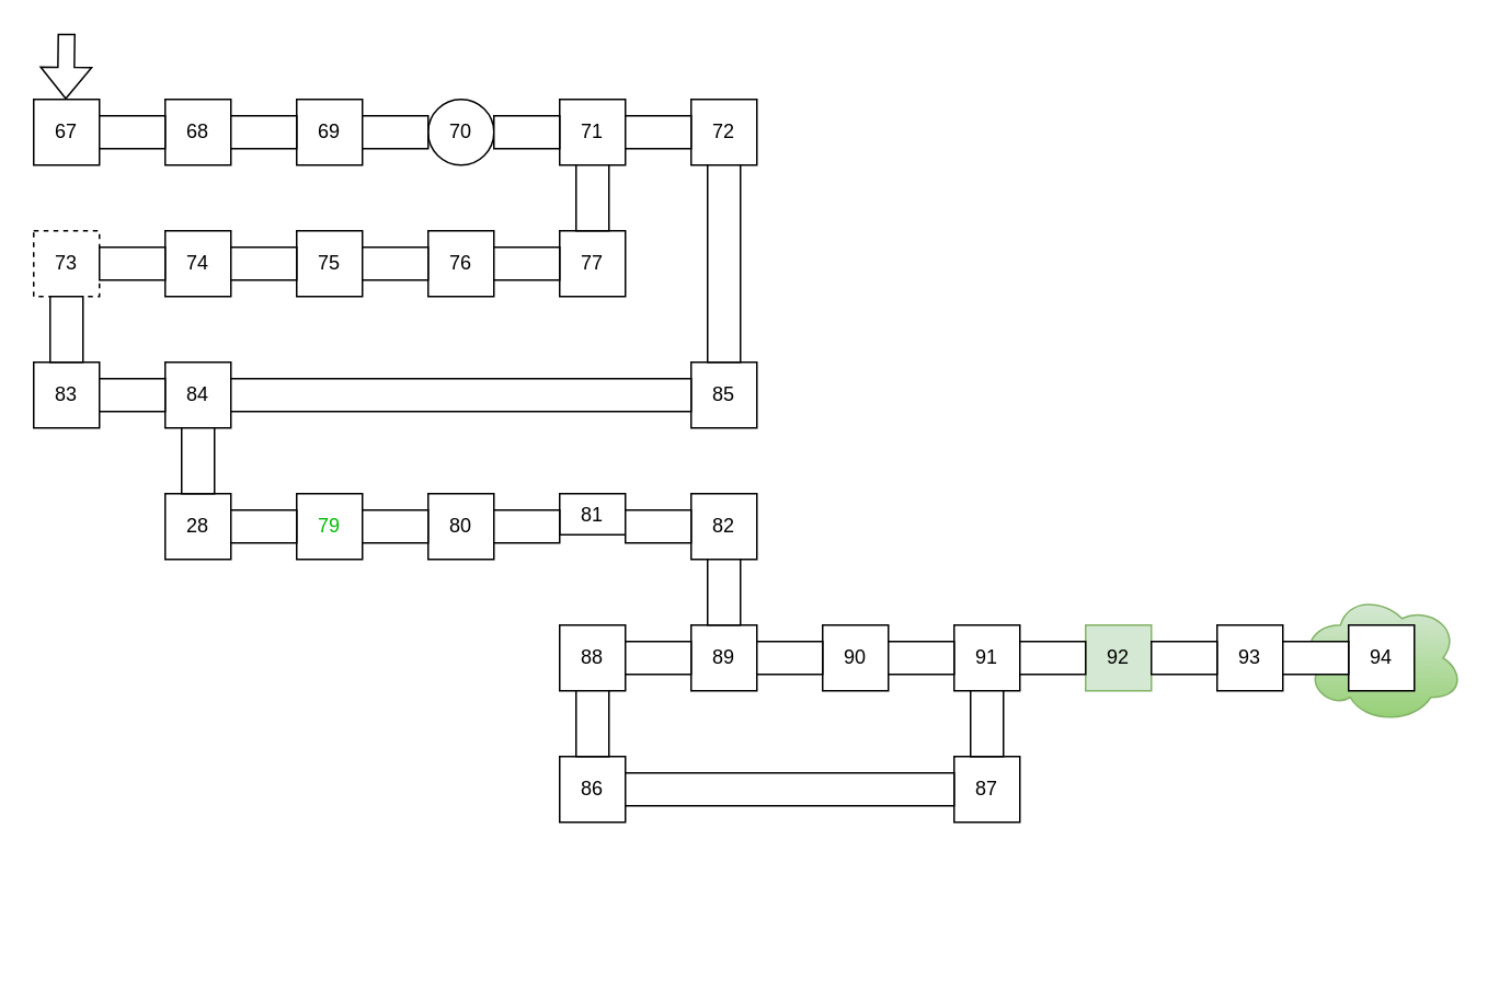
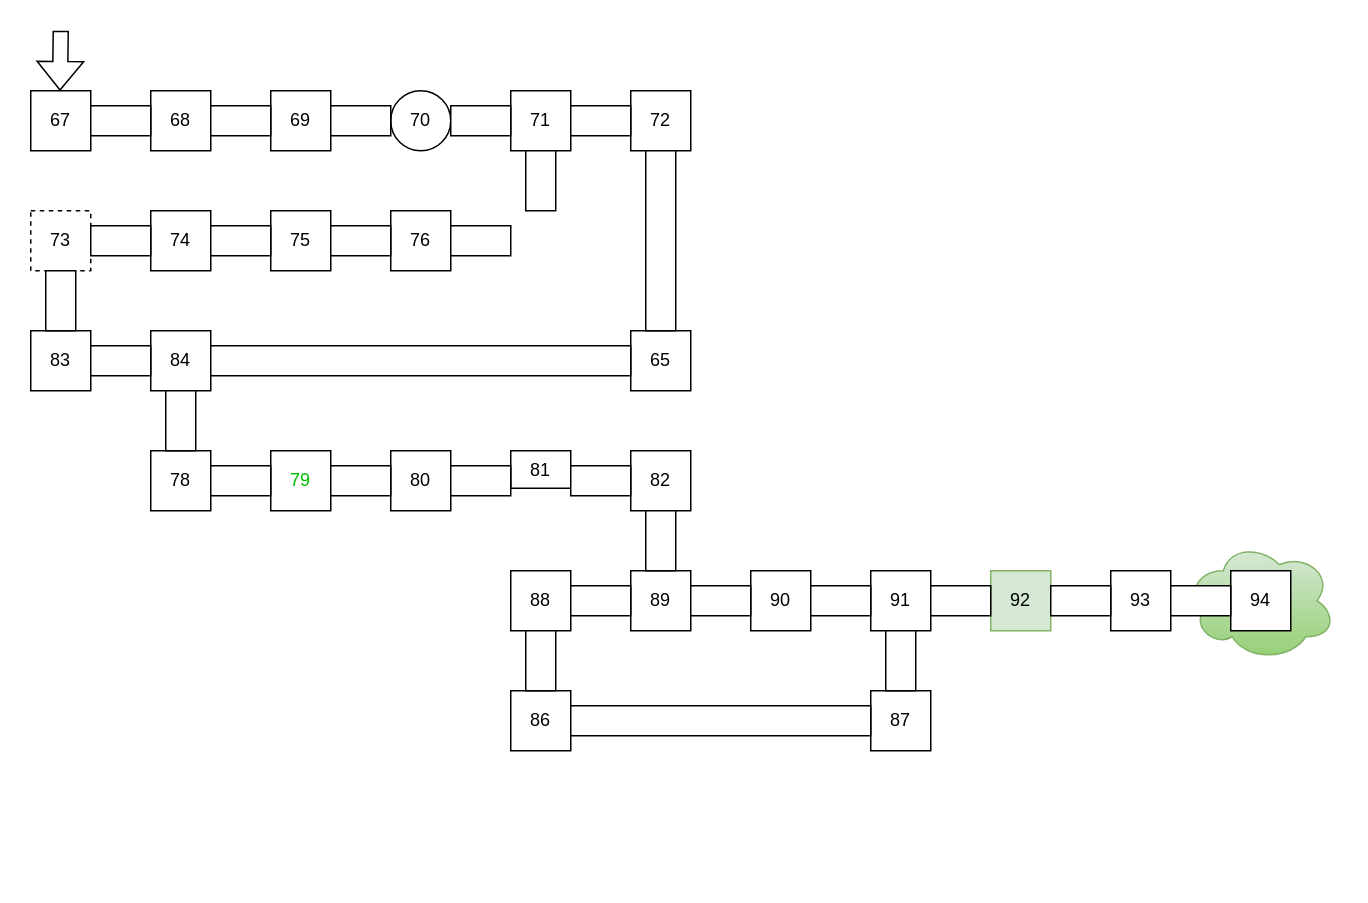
  <mxCell id="0" />
  <mxCell id="1" parent="0" />
  <mxCell id="2" value="" style="ellipse;shape=cloud;whiteSpace=wrap;html=1;fillColor=#d5e8d4;gradientColor=#97d077;strokeColor=#82b366;" vertex="1" parent="1"><mxGeometry x="790" y="360" width="100" height="80" as="geometry" /></mxCell>
  <mxCell id="3" value="67" style="rounded=0;whiteSpace=wrap;html=1;" vertex="1" parent="1"><mxGeometry y="60" width="40" height="40" as="geometry" x="20" /></mxCell>
  <mxCell id="4" value="68" style="rounded=0;whiteSpace=wrap;html=1;" vertex="1" parent="1"><mxGeometry x="100" y="60" width="40" height="40" as="geometry" /></mxCell>
  <mxCell id="5" value="69" style="rounded=0;whiteSpace=wrap;html=1;" vertex="1" parent="1"><mxGeometry x="180" y="60" width="40" height="40" as="geometry" /></mxCell>
  <mxCell id="6" value="70" style="ellipse;whiteSpace=wrap;html=1;" vertex="1" parent="1"><mxGeometry x="260" y="60" width="40" height="40" as="geometry" /></mxCell>
  <mxCell id="7" value="71" style="rounded=0;whiteSpace=wrap;html=1;" vertex="1" parent="1"><mxGeometry x="340" y="60" width="40" height="40" as="geometry" /></mxCell>
  <mxCell id="8" value="72" style="rounded=0;whiteSpace=wrap;html=1;" vertex="1" parent="1"><mxGeometry x="420" y="60" width="40" height="40" as="geometry" /></mxCell>
  <mxCell id="9" value="73" style="rounded=0;whiteSpace=wrap;html=1;dashed=1;" vertex="1" parent="1"><mxGeometry y="140" width="40" height="40" as="geometry" x="20" /></mxCell>
  <mxCell id="10" value="74" style="rounded=0;whiteSpace=wrap;html=1;" vertex="1" parent="1"><mxGeometry x="100" y="140" width="40" height="40" as="geometry" /></mxCell>
  <mxCell id="11" value="75" style="rounded=0;whiteSpace=wrap;html=1;" vertex="1" parent="1"><mxGeometry x="180" y="140" width="40" height="40" as="geometry" /></mxCell>
  <mxCell id="12" value="76" style="rounded=0;whiteSpace=wrap;html=1;" vertex="1" parent="1"><mxGeometry x="260" y="140" width="40" height="40" as="geometry" /></mxCell>
- <mxCell id="13" value="77" style="rounded=0;whiteSpace=wrap;html=1;" vertex="1" parent="1"><mxGeometry x="340" y="140" width="40" height="40" as="geometry" /></mxCell>
- <mxCell id="14" value="85" style="rounded=0;whiteSpace=wrap;html=1;" vertex="1" parent="1"><mxGeometry x="420" y="220" width="40" height="40" as="geometry" /></mxCell>
+ <mxCell id="14" value="65" style="rounded=0;whiteSpace=wrap;html=1;" vertex="1" parent="1"><mxGeometry x="420" y="220" width="40" height="40" as="geometry" /></mxCell>
  <mxCell id="15" value="83" style="rounded=0;whiteSpace=wrap;html=1;" vertex="1" parent="1"><mxGeometry y="220" width="40" height="40" as="geometry" x="20" /></mxCell>
  <mxCell id="16" value="84" style="rounded=0;whiteSpace=wrap;html=1;" vertex="1" parent="1"><mxGeometry x="100" y="220" width="40" height="40" as="geometry" /></mxCell>
- <mxCell id="17" value="28" style="rounded=0;whiteSpace=wrap;html=1;" vertex="1" parent="1"><mxGeometry x="100" y="300" width="40" height="40" as="geometry" /></mxCell>
+ <mxCell id="17" value="78" style="rounded=0;whiteSpace=wrap;html=1;" vertex="1" parent="1"><mxGeometry x="100" y="300" width="40" height="40" as="geometry" /></mxCell>
  <mxCell id="18" value="79" style="rounded=0;whiteSpace=wrap;html=1;fontColor=#00BD00;" vertex="1" parent="1"><mxGeometry x="180" y="300" width="40" height="40" as="geometry" /></mxCell>
  <mxCell id="19" value="80" style="rounded=0;whiteSpace=wrap;html=1;" vertex="1" parent="1"><mxGeometry x="260" y="300" width="40" height="40" as="geometry" /></mxCell>
  <mxCell id="20" value="81" style="rounded=0;whiteSpace=wrap;html=1;" vertex="1" parent="1"><mxGeometry x="340" y="300" width="40" height="25" as="geometry" /></mxCell>
  <mxCell id="21" value="82" style="rounded=0;whiteSpace=wrap;html=1;" vertex="1" parent="1"><mxGeometry x="420" y="300" width="40" height="40" as="geometry" /></mxCell>
  <mxCell id="22" value="89" style="rounded=0;whiteSpace=wrap;html=1;" vertex="1" parent="1"><mxGeometry x="420" y="380" width="40" height="40" as="geometry" /></mxCell>
  <mxCell id="23" value="88" style="rounded=0;whiteSpace=wrap;html=1;" vertex="1" parent="1"><mxGeometry x="340" y="380" width="40" height="40" as="geometry" /></mxCell>
  <mxCell id="24" value="86" style="rounded=0;whiteSpace=wrap;html=1;" vertex="1" parent="1"><mxGeometry x="340" y="460" width="40" height="40" as="geometry" /></mxCell>
  <mxCell id="25" value="91" style="rounded=0;whiteSpace=wrap;html=1;" vertex="1" parent="1"><mxGeometry x="580" y="380" width="40" height="40" as="geometry" /></mxCell>
  <mxCell id="26" value="90" style="rounded=0;whiteSpace=wrap;html=1;" vertex="1" parent="1"><mxGeometry x="500" y="380" width="40" height="40" as="geometry" /></mxCell>
  <mxCell id="27" value="92" style="rounded=0;whiteSpace=wrap;html=1;fillColor=#d5e8d4;strokeColor=#82b366;" vertex="1" parent="1"><mxGeometry x="660" y="380" width="40" height="40" as="geometry" /></mxCell>
  <mxCell id="28" value="93" style="rounded=0;whiteSpace=wrap;html=1;" vertex="1" parent="1"><mxGeometry x="740" y="380" width="40" height="40" as="geometry" /></mxCell>
  <mxCell id="29" value="87" style="rounded=0;whiteSpace=wrap;html=1;" vertex="1" parent="1"><mxGeometry x="580" y="460" width="40" height="40" as="geometry" /></mxCell>
  <mxCell id="30" value="" style="rounded=0;whiteSpace=wrap;html=1;rotation=90;" vertex="1" parent="1"><mxGeometry x="70" y="60" width="20" height="40" as="geometry" /></mxCell>
  <mxCell id="31" value="" style="rounded=0;whiteSpace=wrap;html=1;rotation=90;" vertex="1" parent="1"><mxGeometry x="150" y="60" width="20" height="40" as="geometry" /></mxCell>
  <mxCell id="32" value="" style="rounded=0;whiteSpace=wrap;html=1;rotation=90;" vertex="1" parent="1"><mxGeometry x="230" y="60" width="20" height="40" as="geometry" /></mxCell>
  <mxCell id="33" value="" style="rounded=0;whiteSpace=wrap;html=1;rotation=90;" vertex="1" parent="1"><mxGeometry x="310" y="60" width="20" height="40" as="geometry" /></mxCell>
  <mxCell id="34" value="" style="rounded=0;whiteSpace=wrap;html=1;rotation=90;" vertex="1" parent="1"><mxGeometry x="390" y="60" width="20" height="40" as="geometry" /></mxCell>
  <mxCell id="35" value="" style="rounded=0;whiteSpace=wrap;html=1;rotation=90;" vertex="1" parent="1"><mxGeometry x="70" y="140" width="20" height="40" as="geometry" /></mxCell>
  <mxCell id="36" value="" style="rounded=0;whiteSpace=wrap;html=1;rotation=90;" vertex="1" parent="1"><mxGeometry x="150" y="140" width="20" height="40" as="geometry" /></mxCell>
  <mxCell id="37" value="" style="rounded=0;whiteSpace=wrap;html=1;rotation=90;" vertex="1" parent="1"><mxGeometry x="230" y="140" width="20" height="40" as="geometry" /></mxCell>
  <mxCell id="38" value="" style="rounded=0;whiteSpace=wrap;html=1;rotation=90;" vertex="1" parent="1"><mxGeometry x="310" y="140" width="20" height="40" as="geometry" /></mxCell>
  <mxCell id="39" value="" style="rounded=0;whiteSpace=wrap;html=1;rotation=90;" vertex="1" parent="1"><mxGeometry x="70" y="220" width="20" height="40" as="geometry" /></mxCell>
  <mxCell id="40" value="" style="rounded=0;whiteSpace=wrap;html=1;rotation=90;" vertex="1" parent="1"><mxGeometry x="270" y="100" width="20" height="280" as="geometry" /></mxCell>
  <mxCell id="41" value="" style="rounded=0;whiteSpace=wrap;html=1;rotation=90;" vertex="1" parent="1"><mxGeometry x="150" y="300" width="20" height="40" as="geometry" /></mxCell>
  <mxCell id="42" value="" style="rounded=0;whiteSpace=wrap;html=1;rotation=90;" vertex="1" parent="1"><mxGeometry x="230" y="300" width="20" height="40" as="geometry" /></mxCell>
  <mxCell id="43" value="" style="rounded=0;whiteSpace=wrap;html=1;rotation=90;" vertex="1" parent="1"><mxGeometry x="310" y="300" width="20" height="40" as="geometry" /></mxCell>
  <mxCell id="44" value="" style="rounded=0;whiteSpace=wrap;html=1;rotation=90;" vertex="1" parent="1"><mxGeometry x="390" y="300" width="20" height="40" as="geometry" /></mxCell>
  <mxCell id="45" value="" style="rounded=0;whiteSpace=wrap;html=1;rotation=90;" vertex="1" parent="1"><mxGeometry x="390" y="380" width="20" height="40" as="geometry" /></mxCell>
  <mxCell id="46" value="" style="rounded=0;whiteSpace=wrap;html=1;rotation=90;" vertex="1" parent="1"><mxGeometry x="470" y="380" width="20" height="40" as="geometry" /></mxCell>
  <mxCell id="47" value="" style="rounded=0;whiteSpace=wrap;html=1;rotation=90;" vertex="1" parent="1"><mxGeometry x="550" y="380" width="20" height="40" as="geometry" /></mxCell>
  <mxCell id="48" value="" style="rounded=0;whiteSpace=wrap;html=1;rotation=90;" vertex="1" parent="1"><mxGeometry x="630" y="380" width="20" height="40" as="geometry" /></mxCell>
  <mxCell id="49" value="" style="rounded=0;whiteSpace=wrap;html=1;rotation=90;" vertex="1" parent="1"><mxGeometry x="710" y="380" width="20" height="40" as="geometry" /></mxCell>
  <mxCell id="50" value="" style="rounded=0;whiteSpace=wrap;html=1;rotation=90;" vertex="1" parent="1"><mxGeometry x="470" y="380" width="20" height="200" as="geometry" /></mxCell>
  <mxCell id="51" value="" style="rounded=0;whiteSpace=wrap;html=1;" vertex="1" parent="1"><mxGeometry x="350" y="100" width="20" height="40" as="geometry" /></mxCell>
  <mxCell id="52" value="" style="rounded=0;whiteSpace=wrap;html=1;" vertex="1" parent="1"><mxGeometry x="30" y="180" width="20" height="40" as="geometry" /></mxCell>
  <mxCell id="53" value="" style="rounded=0;whiteSpace=wrap;html=1;" vertex="1" parent="1"><mxGeometry x="430" y="100" width="20" height="120" as="geometry" /></mxCell>
  <mxCell id="54" value="" style="rounded=0;whiteSpace=wrap;html=1;" vertex="1" parent="1"><mxGeometry x="110" y="260" width="20" height="40" as="geometry" /></mxCell>
  <mxCell id="55" value="" style="rounded=0;whiteSpace=wrap;html=1;" vertex="1" parent="1"><mxGeometry x="430" y="340" width="20" height="40" as="geometry" /></mxCell>
  <mxCell id="56" value="" style="rounded=0;whiteSpace=wrap;html=1;" vertex="1" parent="1"><mxGeometry x="350" y="420" width="20" height="40" as="geometry" /></mxCell>
  <mxCell id="57" value="" style="rounded=0;whiteSpace=wrap;html=1;" vertex="1" parent="1"><mxGeometry x="590" y="420" width="20" height="40" as="geometry" /></mxCell>
  <mxCell id="58" value="" style="shape=flexArrow;endArrow=classic;html=1;rounded=0;" edge="1" parent="1"><mxGeometry width="50" height="50" relative="1" as="geometry"><mxPoint x="40" as="sourcePoint" y="20" /><mxPoint x="39.5" y="60" as="targetPoint" /></mxGeometry></mxCell>
  <mxCell id="59" value="94" style="rounded=0;whiteSpace=wrap;html=1;" vertex="1" parent="1"><mxGeometry x="820" y="380" width="40" height="40" as="geometry" /></mxCell>
  <mxCell id="60" value="" style="rounded=0;whiteSpace=wrap;html=1;rotation=90;" vertex="1" parent="1"><mxGeometry x="790" y="380" width="20" height="40" as="geometry" /></mxCell>
